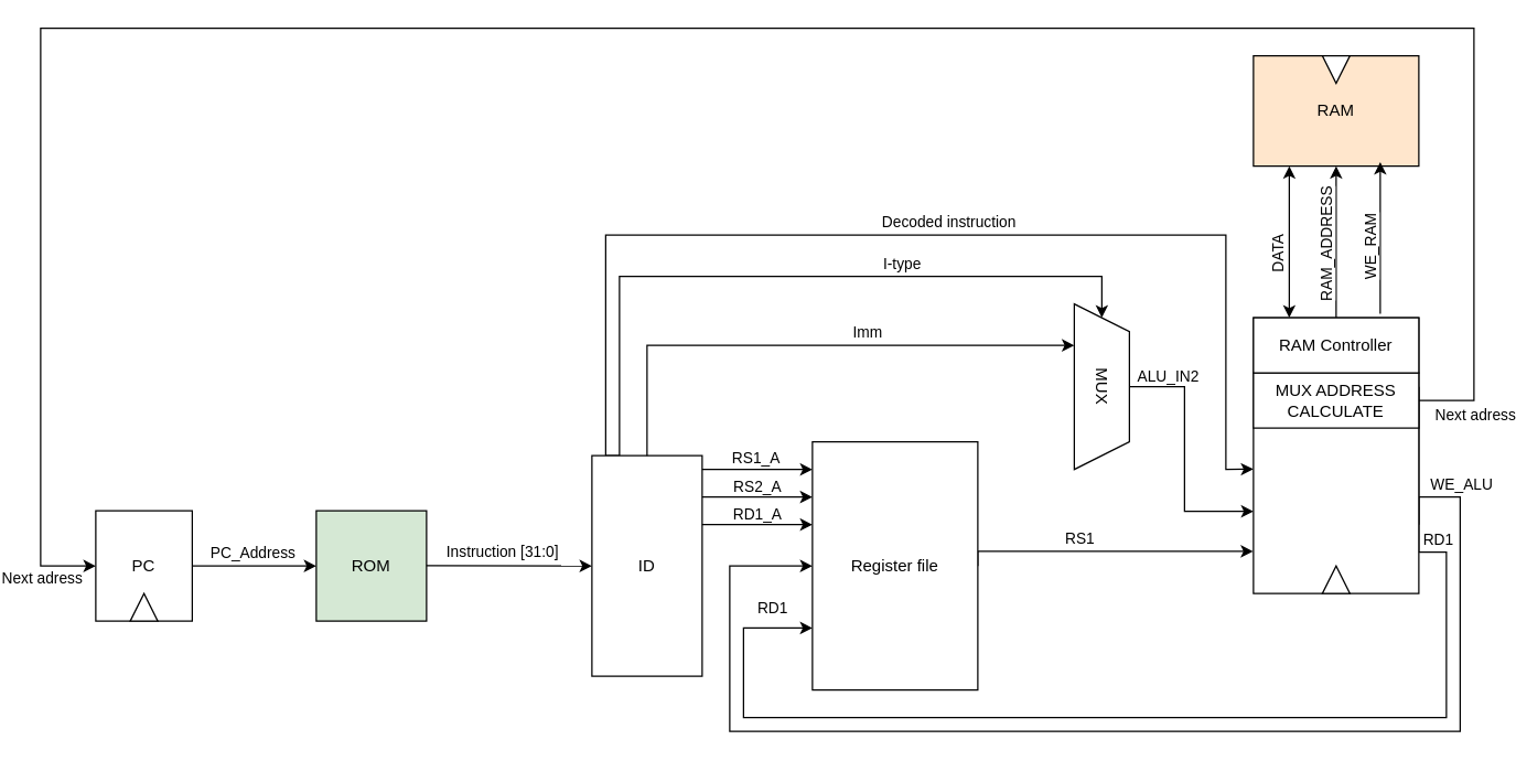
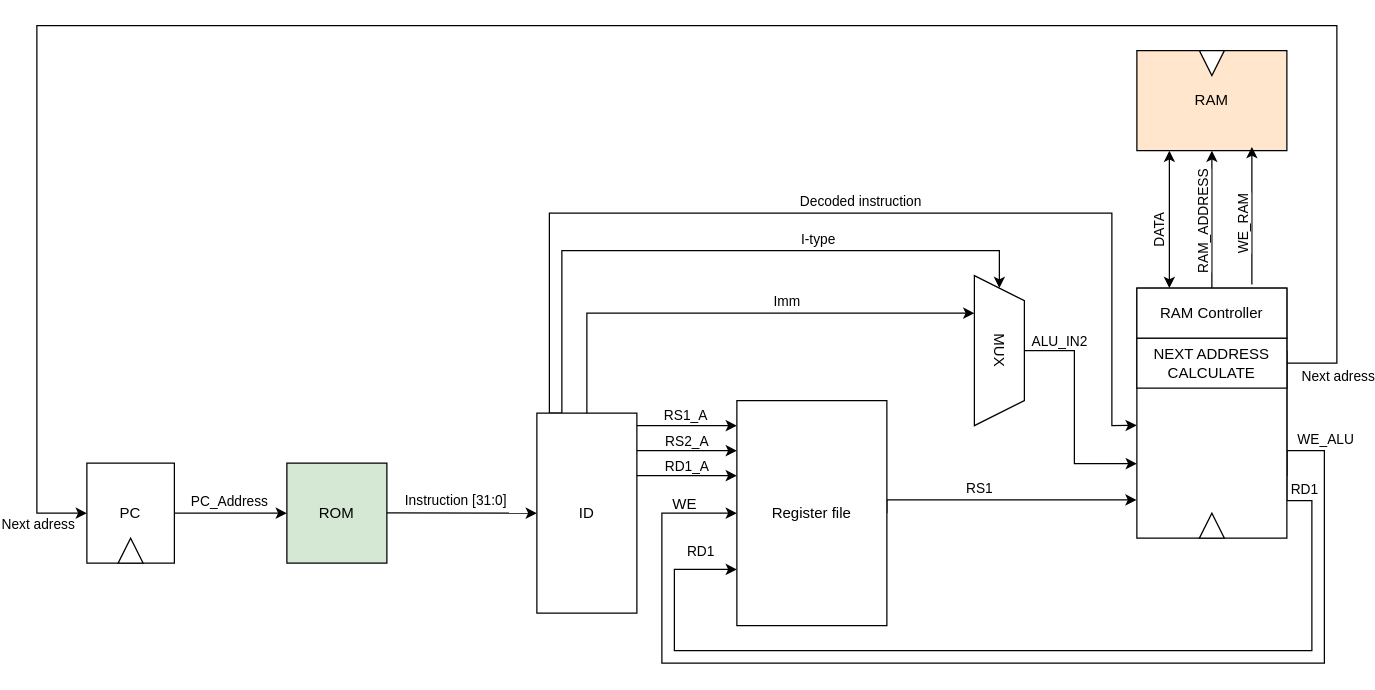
  <mxCell id="0" />
  <mxCell id="1" parent="0" />
  <mxCell id="2" value="ROM" style="rounded=0;whiteSpace=wrap;html=1;fillColor=#d5e8d4;" parent="1" vertex="1"><mxGeometry x="220" y="370" width="80" height="80" as="geometry" /></mxCell>
  <mxCell id="3" style="edgeStyle=orthogonalEdgeStyle;rounded=0;orthogonalLoop=1;jettySize=auto;html=1;exitX=1;exitY=0.75;exitDx=0;exitDy=0;entryX=0;entryY=0.5;entryDx=0;entryDy=0;" parent="1" edge="1"><mxGeometry relative="1" as="geometry"><mxPoint x="1020" y="380" as="sourcePoint" /><mxPoint x="580" y="410" as="targetPoint" /><Array as="points"><mxPoint x="1020" y="360" /><mxPoint x="1050" y="360" /><mxPoint x="1050" y="530" /><mxPoint x="520" y="530" /><mxPoint x="520" y="410" /></Array></mxGeometry></mxCell>
  <mxCell id="4" value="WE_ALU" style="edgeLabel;html=1;align=center;verticalAlign=middle;resizable=0;points=[];" vertex="1" connectable="0" parent="3"><mxGeometry x="-0.833" y="-1" relative="1" as="geometry"><mxPoint x="1" y="-38" as="offset" /></mxGeometry></mxCell>
  <mxCell id="5" style="edgeStyle=orthogonalEdgeStyle;rounded=0;orthogonalLoop=1;jettySize=auto;html=1;exitX=0.25;exitY=0;exitDx=0;exitDy=0;entryX=0;entryY=0.5;entryDx=0;entryDy=0;" parent="1" source="9" target="33" edge="1"><mxGeometry relative="1" as="geometry"><Array as="points"><mxPoint x="440" y="200" /><mxPoint x="790" y="200" /></Array></mxGeometry></mxCell>
  <mxCell id="6" value="I-type" style="edgeLabel;html=1;align=center;verticalAlign=middle;resizable=0;points=[];" parent="5" vertex="1" connectable="0"><mxGeometry x="0.327" y="-1" relative="1" as="geometry"><mxPoint x="-4" y="-11" as="offset" /></mxGeometry></mxCell>
  <mxCell id="7" style="edgeStyle=none;rounded=0;html=1;exitX=0.25;exitY=0;exitDx=0;exitDy=0;entryX=-0.001;entryY=0.549;entryDx=0;entryDy=0;entryPerimeter=0;" parent="1" source="9" target="34" edge="1"><mxGeometry relative="1" as="geometry"><Array as="points"><mxPoint x="430" y="330" /><mxPoint x="430" y="170" /><mxPoint x="880" y="170" /><mxPoint x="880" y="290" /><mxPoint x="880" y="340" /></Array></mxGeometry></mxCell>
  <mxCell id="8" value="Decoded instruction" style="edgeLabel;html=1;align=center;verticalAlign=middle;resizable=0;points=[];" parent="7" vertex="1" connectable="0"><mxGeometry x="-0.01" y="-1" relative="1" as="geometry"><mxPoint x="17" y="-11" as="offset" /></mxGeometry></mxCell>
  <mxCell id="9" value="ID" style="rounded=0;whiteSpace=wrap;html=1;" parent="1" vertex="1"><mxGeometry x="420" y="330" width="80" height="160" as="geometry" /></mxCell>
  <mxCell id="10" value="" style="group" parent="1" vertex="1" connectable="0"><mxGeometry x="60" y="370" width="70" height="80" as="geometry" /></mxCell>
  <mxCell id="11" value="PC" style="rounded=0;whiteSpace=wrap;html=1;movable=0;resizable=0;rotatable=0;deletable=0;editable=0;locked=1;connectable=0;" parent="10" vertex="1"><mxGeometry width="70" height="80" as="geometry" /></mxCell>
  <mxCell id="12" value="" style="triangle;whiteSpace=wrap;html=1;rotation=-90;" parent="10" vertex="1"><mxGeometry x="25" y="60" width="20" height="20" as="geometry" /></mxCell>
  <mxCell id="13" value="" style="endArrow=classic;html=1;rounded=0;" parent="1" edge="1"><mxGeometry width="50" height="50" relative="1" as="geometry"><mxPoint x="130" y="410" as="sourcePoint" /><mxPoint x="220" y="410" as="targetPoint" /></mxGeometry></mxCell>
  <mxCell id="14" value="PC_Address" style="edgeLabel;html=1;align=center;verticalAlign=middle;resizable=0;points=[];" parent="13" vertex="1" connectable="0"><mxGeometry x="-0.27" relative="1" as="geometry"><mxPoint x="10" y="-10" as="offset" /></mxGeometry></mxCell>
  <mxCell id="15" value="" style="endArrow=classic;html=1;rounded=0;entryX=0;entryY=0.5;entryDx=0;entryDy=0;" parent="1" target="9" edge="1"><mxGeometry width="50" height="50" relative="1" as="geometry"><mxPoint x="300" y="409.8" as="sourcePoint" /><mxPoint x="380" y="409.8" as="targetPoint" /></mxGeometry></mxCell>
  <mxCell id="16" value="Instruction [31:0]" style="edgeLabel;html=1;align=center;verticalAlign=middle;resizable=0;points=[];" parent="15" vertex="1" connectable="0"><mxGeometry x="-0.27" relative="1" as="geometry"><mxPoint x="11" y="-10" as="offset" /></mxGeometry></mxCell>
  <mxCell id="17" value="" style="endArrow=classic;html=1;rounded=0;" parent="1" edge="1"><mxGeometry width="50" height="50" relative="1" as="geometry"><mxPoint x="500" y="340" as="sourcePoint" /><mxPoint x="580" y="340" as="targetPoint" /></mxGeometry></mxCell>
  <mxCell id="18" value="RS1_A" style="edgeLabel;html=1;align=center;verticalAlign=middle;resizable=0;points=[];" parent="17" vertex="1" connectable="0"><mxGeometry x="-0.85" relative="1" as="geometry"><mxPoint x="32" y="-9" as="offset" /></mxGeometry></mxCell>
  <mxCell id="19" value="" style="endArrow=classic;html=1;rounded=0;" parent="1" edge="1"><mxGeometry width="50" height="50" relative="1" as="geometry"><mxPoint x="500" y="360" as="sourcePoint" /><mxPoint x="580" y="360" as="targetPoint" /></mxGeometry></mxCell>
  <mxCell id="20" value="RS2_A" style="edgeLabel;html=1;align=center;verticalAlign=middle;resizable=0;points=[];" parent="19" vertex="1" connectable="0"><mxGeometry x="0.07" relative="1" as="geometry"><mxPoint x="-4" y="-8" as="offset" /></mxGeometry></mxCell>
  <mxCell id="21" value="" style="endArrow=classic;html=1;rounded=0;" parent="1" edge="1"><mxGeometry width="50" height="50" relative="1" as="geometry"><mxPoint x="500" y="380" as="sourcePoint" /><mxPoint x="580" y="380" as="targetPoint" /></mxGeometry></mxCell>
  <mxCell id="22" value="RD1_A" style="edgeLabel;html=1;align=center;verticalAlign=middle;resizable=0;points=[];" parent="21" vertex="1" connectable="0"><mxGeometry y="-2" relative="1" as="geometry"><mxPoint x="-1" y="-10" as="offset" /></mxGeometry></mxCell>
  <mxCell id="23" style="edgeStyle=orthogonalEdgeStyle;rounded=0;orthogonalLoop=1;jettySize=auto;html=1;exitX=1;exitY=0.5;exitDx=0;exitDy=0;entryX=-0.002;entryY=0.847;entryDx=0;entryDy=0;entryPerimeter=0;" parent="1" source="28" target="34" edge="1"><mxGeometry relative="1" as="geometry"><mxPoint x="820" y="400" as="targetPoint" /><Array as="points"><mxPoint x="700" y="400" /><mxPoint x="900" y="400" /></Array></mxGeometry></mxCell>
  <mxCell id="24" value="RS1" style="edgeLabel;html=1;align=center;verticalAlign=middle;resizable=0;points=[];" parent="23" vertex="1" connectable="0"><mxGeometry x="-0.207" relative="1" as="geometry"><mxPoint x="1" y="-10" as="offset" /></mxGeometry></mxCell>
  <mxCell id="25" style="edgeStyle=orthogonalEdgeStyle;rounded=0;orthogonalLoop=1;jettySize=auto;html=1;exitX=0;exitY=0.75;exitDx=0;exitDy=0;endArrow=none;endFill=0;startArrow=classic;startFill=1;entryX=1;entryY=0.25;entryDx=0;entryDy=0;" parent="1" source="28" target="34" edge="1"><mxGeometry relative="1" as="geometry"><mxPoint x="750" y="490" as="targetPoint" /><Array as="points"><mxPoint x="530" y="455" /><mxPoint x="530" y="520" /><mxPoint x="1040" y="520" /><mxPoint x="1040" y="400" /><mxPoint x="1020" y="400" /></Array></mxGeometry></mxCell>
  <mxCell id="26" value="RD1" style="edgeLabel;html=1;align=center;verticalAlign=middle;resizable=0;points=[];" parent="25" vertex="1" connectable="0"><mxGeometry x="-0.907" y="1" relative="1" as="geometry"><mxPoint x="494" y="-66" as="offset" /></mxGeometry></mxCell>
  <mxCell id="27" value="RD1" style="edgeLabel;html=1;align=center;verticalAlign=middle;resizable=0;points=[];" parent="25" vertex="1" connectable="0"><mxGeometry x="-0.813" relative="1" as="geometry"><mxPoint x="20" y="-48" as="offset" /></mxGeometry></mxCell>
  <mxCell id="28" value="Register file" style="rounded=0;whiteSpace=wrap;html=1;" parent="1" vertex="1"><mxGeometry x="580" y="320" width="120" height="180" as="geometry" /></mxCell>
  <mxCell id="29" value="" style="endArrow=classic;html=1;rounded=0;exitX=0.75;exitY=0;exitDx=0;exitDy=0;entryX=0.25;entryY=1;entryDx=0;entryDy=0;" parent="1" target="33" edge="1"><mxGeometry width="50" height="50" relative="1" as="geometry"><mxPoint x="460" y="330" as="sourcePoint" /><mxPoint x="660" y="270" as="targetPoint" /><Array as="points"><mxPoint x="460" y="250" /><mxPoint x="640" y="250" /></Array></mxGeometry></mxCell>
  <mxCell id="30" value="Imm" style="edgeLabel;html=1;align=center;verticalAlign=middle;resizable=0;points=[];" parent="29" vertex="1" connectable="0"><mxGeometry x="-0.116" relative="1" as="geometry"><mxPoint x="67" y="-10" as="offset" /></mxGeometry></mxCell>
  <mxCell id="31" style="edgeStyle=orthogonalEdgeStyle;rounded=0;orthogonalLoop=1;jettySize=auto;html=1;exitX=0.5;exitY=0;exitDx=0;exitDy=0;entryX=0;entryY=0.702;entryDx=0;entryDy=0;entryPerimeter=0;" parent="1" source="33" target="34" edge="1"><mxGeometry relative="1" as="geometry"><Array as="points"><mxPoint x="850" y="280" /><mxPoint x="850" y="370" /><mxPoint x="900" y="370" /></Array><mxPoint x="890" y="370" as="targetPoint" /></mxGeometry></mxCell>
  <mxCell id="32" value="ALU_IN2" style="edgeLabel;html=1;align=center;verticalAlign=middle;resizable=0;points=[];" parent="31" vertex="1" connectable="0"><mxGeometry x="-0.526" y="1" relative="1" as="geometry"><mxPoint x="-14" y="-11" as="offset" /></mxGeometry></mxCell>
  <mxCell id="33" value="MUX" style="shape=trapezoid;perimeter=trapezoidPerimeter;whiteSpace=wrap;html=1;fixedSize=1;rotation=90;" parent="1" vertex="1"><mxGeometry x="730" y="260" width="120" height="40" as="geometry" /></mxCell>
  <mxCell id="34" value="" style="rounded=0;whiteSpace=wrap;html=1;" parent="1" vertex="1"><mxGeometry x="900" y="230" width="120" height="200" as="geometry" /></mxCell>
  <mxCell id="35" style="edgeStyle=none;html=1;rounded=0;exitX=1;exitY=0.5;exitDx=0;exitDy=0;" parent="1" source="37" edge="1"><mxGeometry relative="1" as="geometry"><mxPoint x="60" y="410" as="targetPoint" /><Array as="points"><mxPoint x="1060" y="290" /><mxPoint x="1060" y="20" /><mxPoint x="20" y="20" /><mxPoint x="20" y="410" /></Array><mxPoint x="1040" y="700" as="sourcePoint" /></mxGeometry></mxCell>
  <mxCell id="36" value="Next adress" style="edgeLabel;html=1;align=center;verticalAlign=middle;resizable=0;points=[];rotation=0;" parent="35" vertex="1" connectable="0"><mxGeometry x="-0.943" y="1" relative="1" as="geometry"><mxPoint x="1" y="21" as="offset" /></mxGeometry></mxCell>
- <mxCell id="37" value="MUX ADDRESS CALCULATE" style="rounded=0;whiteSpace=wrap;html=1;" parent="1" vertex="1"><mxGeometry x="900" y="270" width="120" height="40" as="geometry" /></mxCell>
+ <mxCell id="37" value="NEXT ADDRESS CALCULATE" style="rounded=0;whiteSpace=wrap;html=1;" parent="1" vertex="1"><mxGeometry x="900" y="270" width="120" height="40" as="geometry" /></mxCell>
+ <mxCell id="38" value="WE" style="text;html=1;align=center;verticalAlign=middle;resizable=0;points=[];autosize=1;strokeColor=none;fillColor=none;" parent="1" vertex="1"><mxGeometry x="518" y="388" width="40" height="30" as="geometry" /></mxCell>
  <mxCell id="39" value="RAM" style="rounded=0;whiteSpace=wrap;html=1;fillColor=#ffe6cc;" parent="1" vertex="1"><mxGeometry x="900" y="40" width="120" height="80" as="geometry" /></mxCell>
  <mxCell id="40" value="" style="endArrow=classic;html=1;rounded=0;startArrow=classic;startFill=1;" parent="1" edge="1"><mxGeometry width="50" height="50" relative="1" as="geometry"><mxPoint x="926" y="230" as="sourcePoint" /><mxPoint x="926" y="120" as="targetPoint" /></mxGeometry></mxCell>
  <mxCell id="41" value="DATA" style="edgeLabel;html=1;align=center;verticalAlign=middle;resizable=0;points=[];rotation=-90;" parent="40" vertex="1" connectable="0"><mxGeometry x="-0.333" y="-1" relative="1" as="geometry"><mxPoint x="-10" y="-8" as="offset" /></mxGeometry></mxCell>
  <mxCell id="42" value="" style="endArrow=classic;html=1;rounded=0;" parent="1" edge="1"><mxGeometry width="50" height="50" relative="1" as="geometry"><mxPoint x="960" y="230" as="sourcePoint" /><mxPoint x="960" y="120" as="targetPoint" /></mxGeometry></mxCell>
  <mxCell id="43" value="" style="endArrow=classic;html=1;rounded=0;" parent="1" edge="1"><mxGeometry width="50" height="50" relative="1" as="geometry"><mxPoint x="992" y="227" as="sourcePoint" /><mxPoint x="992" y="117" as="targetPoint" /></mxGeometry></mxCell>
  <mxCell id="44" value="WE_RAM" style="edgeLabel;html=1;align=center;verticalAlign=middle;resizable=0;points=[];rotation=-90;" parent="43" vertex="1" connectable="0"><mxGeometry x="-0.154" relative="1" as="geometry"><mxPoint x="-8" as="offset" /></mxGeometry></mxCell>
  <mxCell id="45" value="" style="triangle;whiteSpace=wrap;html=1;rotation=90;" parent="1" vertex="1"><mxGeometry x="950" y="40" width="20" height="20" as="geometry" /></mxCell>
  <mxCell id="46" value="RAM_ADDRESS" style="edgeLabel;html=1;align=center;verticalAlign=middle;resizable=0;points=[];rotation=-90;" parent="1" vertex="1" connectable="0"><mxGeometry x="950" y="172" as="geometry"><mxPoint x="-6" y="2.0" as="offset" /></mxGeometry></mxCell>
  <mxCell id="47" value="RAM Controller" style="rounded=0;whiteSpace=wrap;html=1;" parent="1" vertex="1"><mxGeometry x="900" y="230" width="120" height="40" as="geometry" /></mxCell>
  <mxCell id="48" value="" style="triangle;whiteSpace=wrap;html=1;rotation=-90;" parent="1" vertex="1"><mxGeometry x="950" y="410" width="20" height="20" as="geometry" /></mxCell>
  <mxCell id="49" value="Next adress" style="edgeLabel;html=1;align=center;verticalAlign=middle;resizable=0;points=[];rotation=0;" vertex="1" connectable="0" parent="1"><mxGeometry x="20" y="418" as="geometry" /></mxCell>
